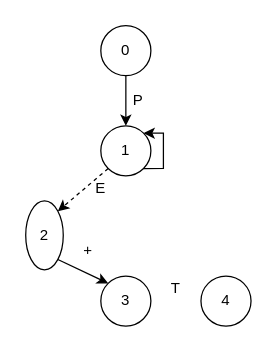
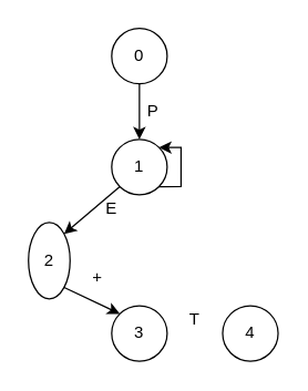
  <mxCell id="0" />
  <mxCell id="1" parent="0" />
  <mxCell id="2" style="edgeStyle=orthogonalEdgeStyle;rounded=0;orthogonalLoop=1;jettySize=auto;html=1;entryX=0.5;entryY=0;entryDx=0;entryDy=0;" edge="1" parent="1" source="3" target="4"><mxGeometry relative="1" as="geometry" /></mxCell>
  <mxCell id="3" value="0" style="ellipse;whiteSpace=wrap;html=1;" vertex="1" parent="1"><mxGeometry x="80" y="20" width="40" height="40" as="geometry" /></mxCell>
  <mxCell id="4" value="1" style="ellipse;whiteSpace=wrap;html=1;" vertex="1" parent="1"><mxGeometry x="80" y="100" width="40" height="40" as="geometry" /></mxCell>
  <mxCell id="5" value="2" style="ellipse;whiteSpace=wrap;html=1;" vertex="1" parent="1"><mxGeometry x="20" y="160" width="30" height="55" as="geometry" /></mxCell>
  <mxCell id="6" value="3" style="ellipse;whiteSpace=wrap;html=1;" vertex="1" parent="1"><mxGeometry x="80" y="220" width="40" height="40" as="geometry" /></mxCell>
  <mxCell id="7" value="4" style="ellipse;whiteSpace=wrap;html=1;" vertex="1" parent="1"><mxGeometry x="160" y="220" width="40" height="40" as="geometry" /></mxCell>
- <mxCell id="8" value="" style="endArrow=classic;html=1;rounded=0;exitX=0;exitY=1;exitDx=0;exitDy=0;entryX=1;entryY=0;entryDx=0;entryDy=0;dashed=1;" edge="1" parent="1" source="4" target="5"><mxGeometry width="50" height="50" relative="1" as="geometry"><mxPoint x="150" y="180" as="sourcePoint" /><mxPoint x="200" y="130" as="targetPoint" /></mxGeometry></mxCell>
+ <mxCell id="8" value="" style="endArrow=classic;html=1;rounded=0;exitX=0;exitY=1;exitDx=0;exitDy=0;entryX=1;entryY=0;entryDx=0;entryDy=0;" edge="1" parent="1" source="4" target="5"><mxGeometry width="50" height="50" relative="1" as="geometry"><mxPoint x="150" y="180" as="sourcePoint" /><mxPoint x="200" y="130" as="targetPoint" /></mxGeometry></mxCell>
  <mxCell id="9" value="P" style="text;html=1;strokeColor=none;fillColor=none;align=center;verticalAlign=middle;whiteSpace=wrap;rounded=0;" vertex="1" parent="1"><mxGeometry x="100" y="70" width="20" height="20" as="geometry" /></mxCell>
  <mxCell id="10" value="E" style="text;html=1;strokeColor=none;fillColor=none;align=center;verticalAlign=middle;whiteSpace=wrap;rounded=0;" vertex="1" parent="1"><mxGeometry x="70" y="140" width="20" height="20" as="geometry" /></mxCell>
  <mxCell id="11" value="" style="endArrow=classic;html=1;rounded=0;exitX=1;exitY=1;exitDx=0;exitDy=0;entryX=0;entryY=0;entryDx=0;entryDy=0;" edge="1" parent="1" source="5" target="6"><mxGeometry width="50" height="50" relative="1" as="geometry"><mxPoint x="150" y="180" as="sourcePoint" /><mxPoint x="200" y="130" as="targetPoint" /></mxGeometry></mxCell>
  <mxCell id="12" value="+" style="text;html=1;strokeColor=none;fillColor=none;align=center;verticalAlign=middle;whiteSpace=wrap;rounded=0;" vertex="1" parent="1"><mxGeometry x="60" y="190" width="20" height="20" as="geometry" /></mxCell>
  <mxCell id="13" value="T" style="text;html=1;strokeColor=none;fillColor=none;align=center;verticalAlign=middle;whiteSpace=wrap;rounded=0;" vertex="1" parent="1"><mxGeometry x="130" y="220" width="20" height="20" as="geometry" /></mxCell>
  <mxCell id="14" style="edgeStyle=orthogonalEdgeStyle;rounded=0;orthogonalLoop=1;jettySize=auto;html=1;exitX=1;exitY=1;exitDx=0;exitDy=0;entryX=1;entryY=0;entryDx=0;entryDy=0;" edge="1" parent="1" source="4" target="4"><mxGeometry relative="1" as="geometry"><Array as="points"><mxPoint x="130" y="134" /><mxPoint x="130" y="106" /></Array></mxGeometry></mxCell>
